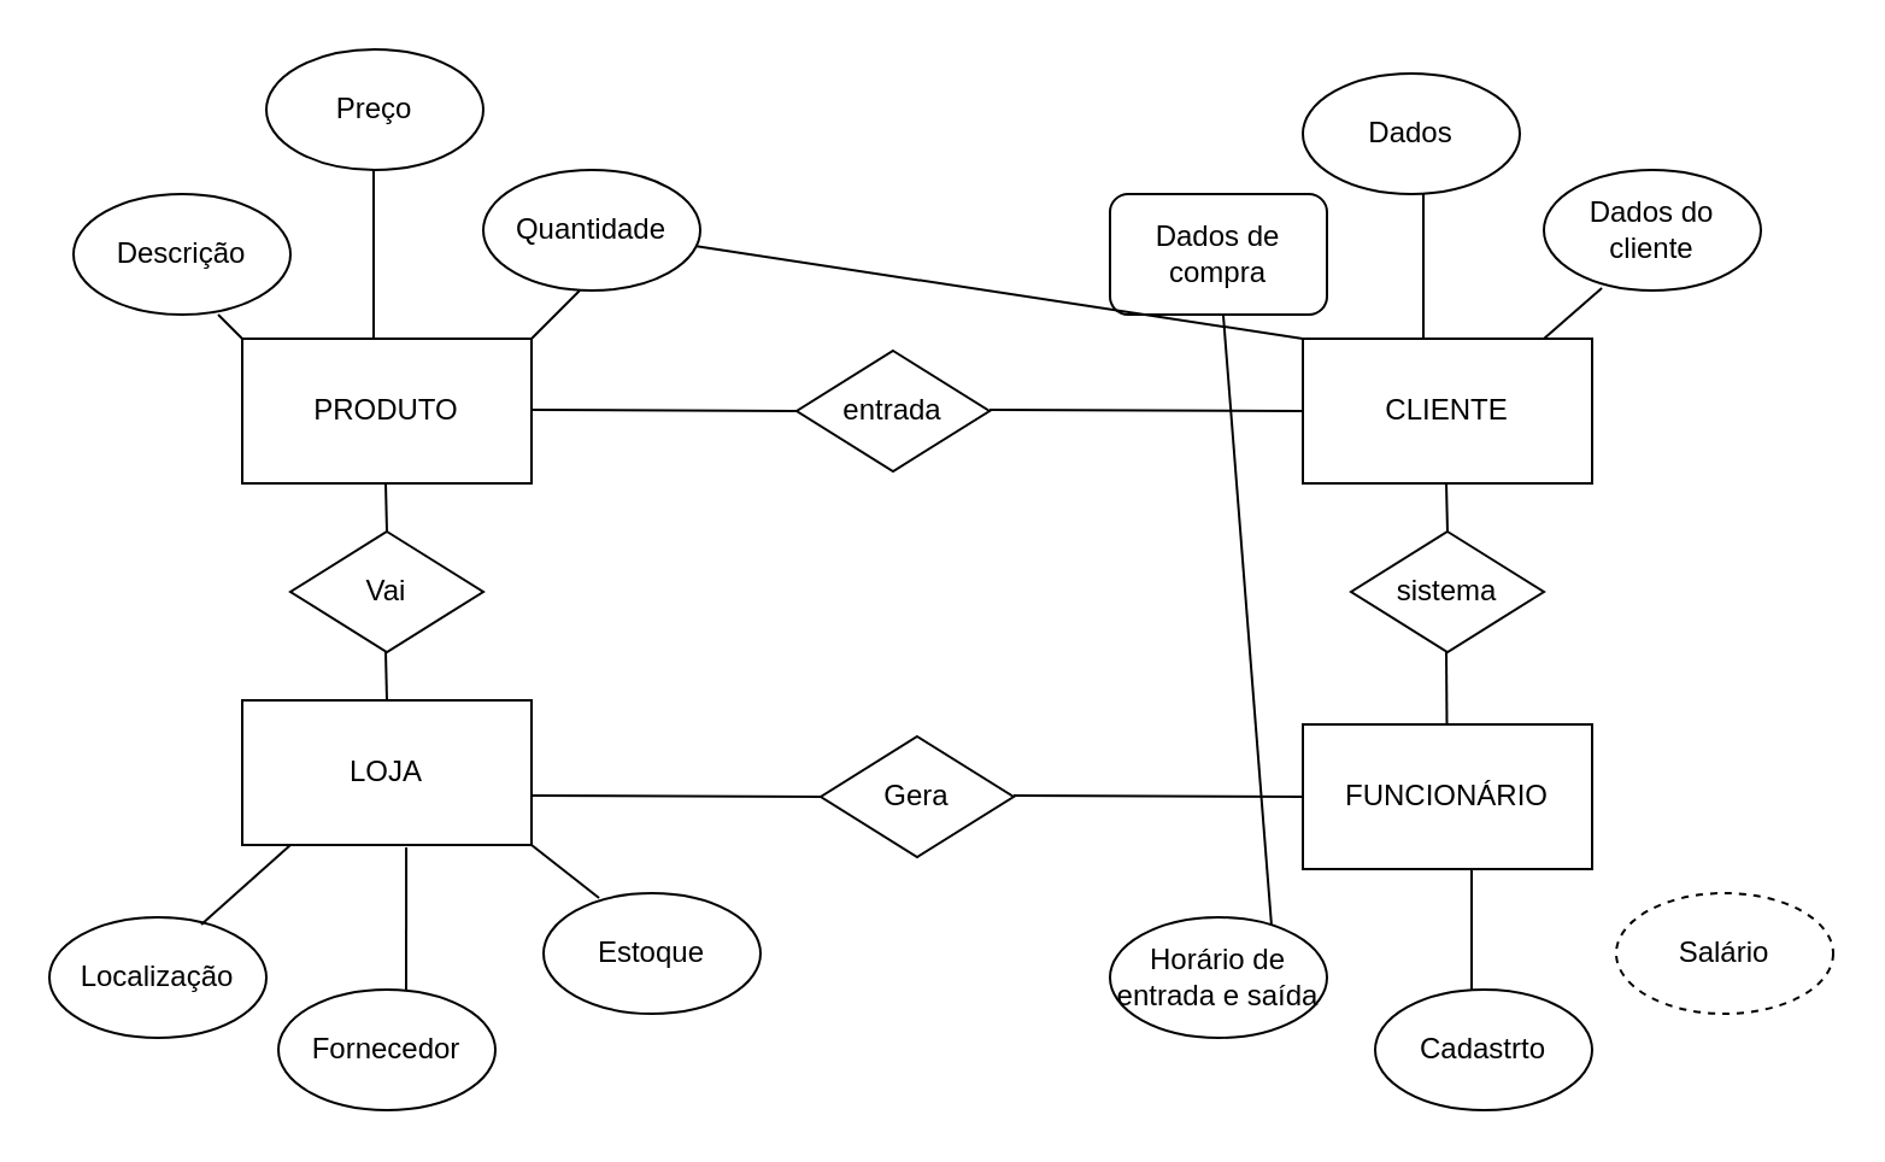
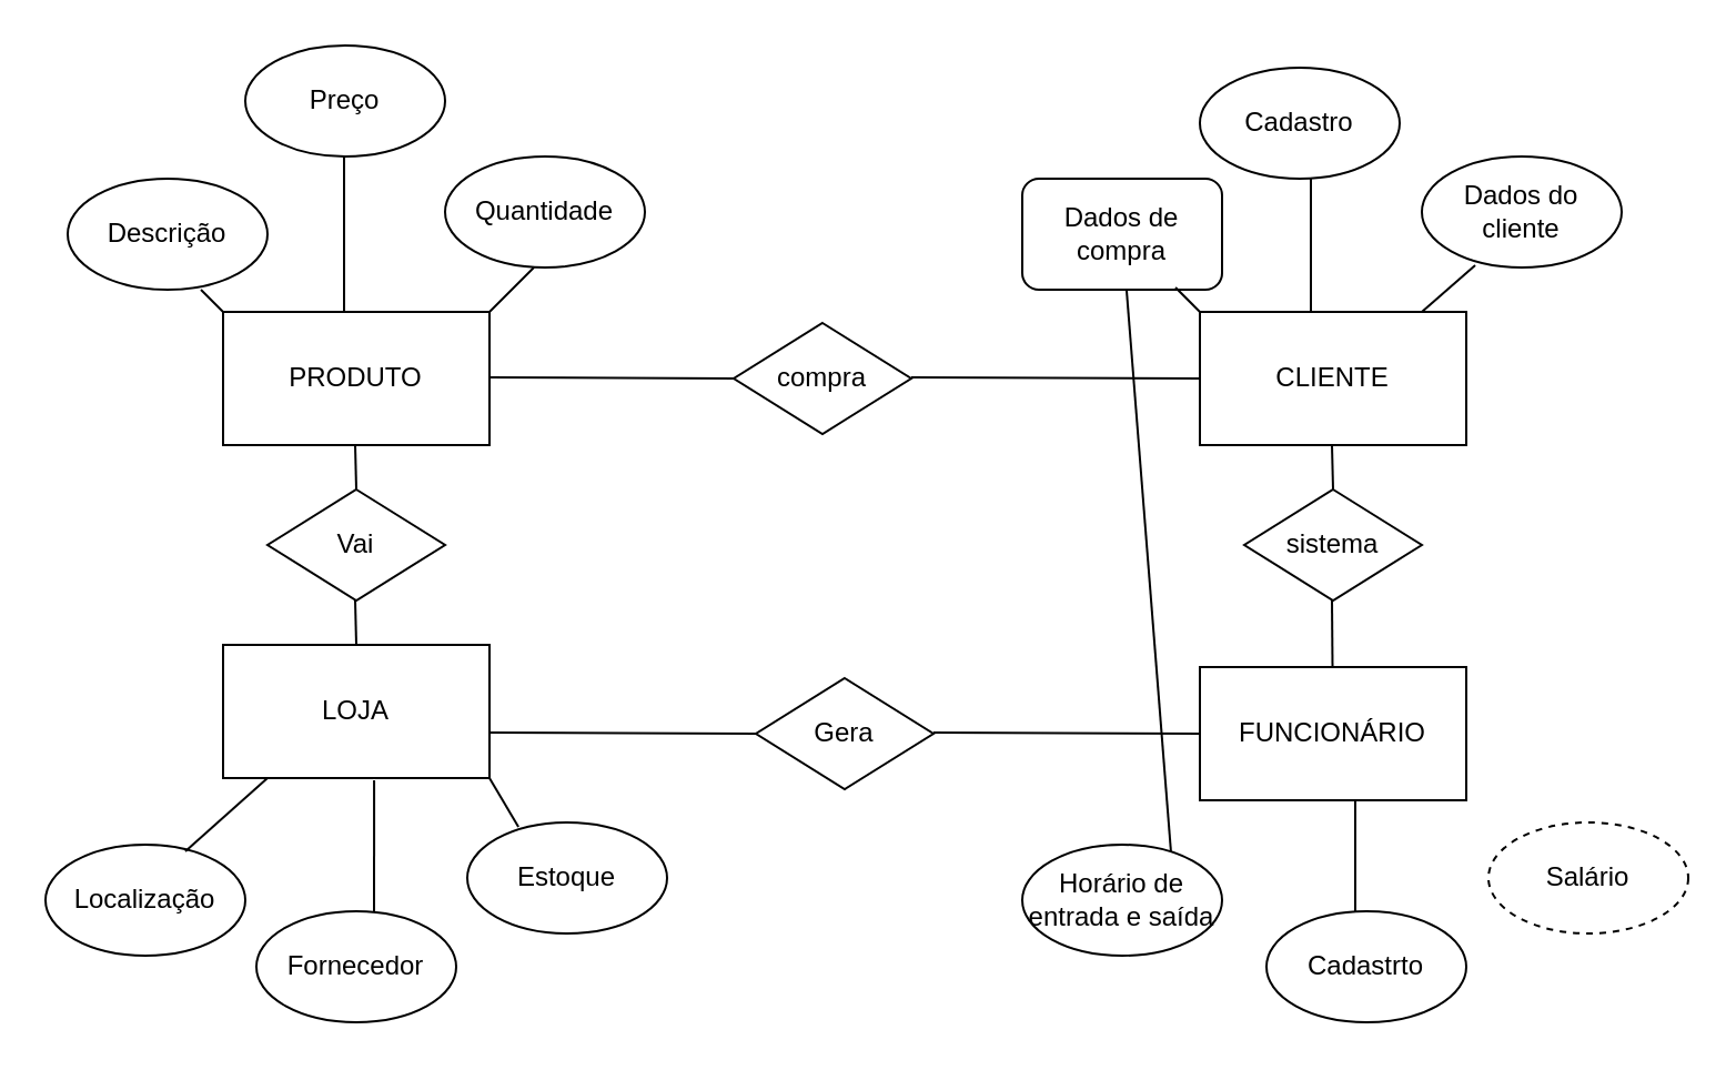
  <mxCell id="0" />
  <mxCell id="1" parent="0" />
  <mxCell id="2" value="PRODUTO" style="rounded=0;whiteSpace=wrap;html=1;" parent="1" vertex="1"><mxGeometry x="100" y="140" width="120" height="60" as="geometry" /></mxCell>
  <mxCell id="3" value="Descrição" style="ellipse;whiteSpace=wrap;html=1;" parent="1" vertex="1"><mxGeometry x="30" y="80" width="90" height="50" as="geometry" /></mxCell>
  <mxCell id="4" value="Preço" style="ellipse;whiteSpace=wrap;html=1;" parent="1" vertex="1"><mxGeometry x="110" y="20" width="90" height="50" as="geometry" /></mxCell>
  <mxCell id="5" value="Quantidade" style="ellipse;whiteSpace=wrap;html=1;" parent="1" vertex="1"><mxGeometry x="200" y="70" width="90" height="50" as="geometry" /></mxCell>
  <mxCell id="6" value="Localização" style="ellipse;whiteSpace=wrap;html=1;" parent="1" vertex="1"><mxGeometry x="20" y="380" width="90" height="50" as="geometry" /></mxCell>
- <mxCell id="7" value="Estoque" style="ellipse;whiteSpace=wrap;html=1;" parent="1" vertex="1"><mxGeometry x="225" y="370" width="90" height="50" as="geometry" /></mxCell>
+ <mxCell id="7" value="Estoque" style="ellipse;whiteSpace=wrap;html=1;" parent="1" vertex="1"><mxGeometry x="210" y="370" width="90" height="50" as="geometry" /></mxCell>
  <mxCell id="8" value="LOJA" style="rounded=0;whiteSpace=wrap;html=1;" parent="1" vertex="1"><mxGeometry x="100" y="290" width="120" height="60" as="geometry" /></mxCell>
  <mxCell id="9" value="Fornecedor" style="ellipse;whiteSpace=wrap;html=1;" parent="1" vertex="1"><mxGeometry x="115" y="410" width="90" height="50" as="geometry" /></mxCell>
  <mxCell id="10" value="CLIENTE" style="rounded=0;whiteSpace=wrap;html=1;" parent="1" vertex="1"><mxGeometry x="540" y="140" width="120" height="60" as="geometry" /></mxCell>
  <mxCell id="11" value="Dados de compra" style="whiteSpace=wrap;html=1;rounded=1;" parent="1" vertex="1"><mxGeometry x="460" y="80" width="90" height="50" as="geometry" /></mxCell>
  <mxCell id="12" value="Dados do cliente" style="ellipse;whiteSpace=wrap;html=1;" parent="1" vertex="1"><mxGeometry x="640" y="70" width="90" height="50" as="geometry" /></mxCell>
- <mxCell id="13" value="Dados" style="ellipse;whiteSpace=wrap;html=1;" parent="1" vertex="1"><mxGeometry x="540" y="30" width="90" height="50" as="geometry" /></mxCell>
+ <mxCell id="13" value="Cadastro" style="ellipse;whiteSpace=wrap;html=1;" parent="1" vertex="1"><mxGeometry x="540" y="30" width="90" height="50" as="geometry" /></mxCell>
  <mxCell id="14" value="FUNCIONÁRIO" style="rounded=0;whiteSpace=wrap;html=1;" parent="1" vertex="1"><mxGeometry x="540" y="300" width="120" height="60" as="geometry" /></mxCell>
  <mxCell id="15" value="Horário de entrada e saída" style="ellipse;whiteSpace=wrap;html=1;" parent="1" vertex="1"><mxGeometry x="460" y="380" width="90" height="50" as="geometry" /></mxCell>
  <mxCell id="16" value="Cadastrto" style="ellipse;whiteSpace=wrap;html=1;" parent="1" vertex="1"><mxGeometry x="570" y="410" width="90" height="50" as="geometry" /></mxCell>
  <mxCell id="17" value="Salário" style="ellipse;whiteSpace=wrap;html=1;dashed=1;" parent="1" vertex="1"><mxGeometry x="670" y="370" width="90" height="50" as="geometry" /></mxCell>
  <mxCell id="18" value="Vai" style="rhombus;whiteSpace=wrap;html=1;" parent="1" vertex="1"><mxGeometry x="120" y="220" width="80" height="50" as="geometry" /></mxCell>
  <mxCell id="19" value="sistema" style="rhombus;whiteSpace=wrap;html=1;" parent="1" vertex="1"><mxGeometry x="560" y="220" width="80" height="50" as="geometry" /></mxCell>
- <mxCell id="20" value="entrada" style="rhombus;whiteSpace=wrap;html=1;" parent="1" vertex="1"><mxGeometry x="330" y="145" width="80" height="50" as="geometry" /></mxCell>
+ <mxCell id="20" value="compra" style="rhombus;whiteSpace=wrap;html=1;" parent="1" vertex="1"><mxGeometry x="330" y="145" width="80" height="50" as="geometry" /></mxCell>
  <mxCell id="21" value="" style="endArrow=none;html=1;" parent="1" edge="1"><mxGeometry width="50" height="50" relative="1" as="geometry"><mxPoint x="220" y="140" as="sourcePoint" /><mxPoint x="240" y="120" as="targetPoint" /></mxGeometry></mxCell>
  <mxCell id="22" value="" style="endArrow=none;html=1;" parent="1" edge="1"><mxGeometry width="50" height="50" relative="1" as="geometry"><mxPoint x="154.5" y="140" as="sourcePoint" /><mxPoint x="154.5" y="70" as="targetPoint" /></mxGeometry></mxCell>
  <mxCell id="23" value="" style="endArrow=none;html=1;" parent="1" edge="1"><mxGeometry width="50" height="50" relative="1" as="geometry"><mxPoint x="100" y="140" as="sourcePoint" /><mxPoint x="90" y="130" as="targetPoint" /></mxGeometry></mxCell>
  <mxCell id="24" value="" style="endArrow=none;html=1;exitX=0.7;exitY=0.06;exitDx=0;exitDy=0;exitPerimeter=0;" parent="1" source="6" edge="1"><mxGeometry width="50" height="50" relative="1" as="geometry"><mxPoint x="90" y="380" as="sourcePoint" /><mxPoint x="120" y="350" as="targetPoint" /></mxGeometry></mxCell>
  <mxCell id="25" value="" style="endArrow=none;html=1;entryX=0.567;entryY=1.017;entryDx=0;entryDy=0;entryPerimeter=0;" parent="1" target="8" edge="1"><mxGeometry width="50" height="50" relative="1" as="geometry"><mxPoint x="168" y="410" as="sourcePoint" /><mxPoint x="176" y="360" as="targetPoint" /></mxGeometry></mxCell>
  <mxCell id="26" value="" style="endArrow=none;html=1;entryX=0.256;entryY=0.04;entryDx=0;entryDy=0;entryPerimeter=0;" parent="1" target="7" edge="1"><mxGeometry width="50" height="50" relative="1" as="geometry"><mxPoint x="220" y="350" as="sourcePoint" /><mxPoint x="240" y="380" as="targetPoint" /></mxGeometry></mxCell>
  <mxCell id="27" value="" style="endArrow=none;html=1;exitX=0.744;exitY=0.06;exitDx=0;exitDy=0;exitPerimeter=0;" parent="1" source="15" target="11" edge="1"><mxGeometry width="50" height="50" relative="1" as="geometry"><mxPoint x="530" y="380" as="sourcePoint" /><mxPoint x="550" y="370" as="targetPoint" /></mxGeometry></mxCell>
  <mxCell id="28" value="" style="endArrow=none;html=1;" parent="1" edge="1"><mxGeometry width="50" height="50" relative="1" as="geometry"><mxPoint x="610" y="410" as="sourcePoint" /><mxPoint x="610" y="360" as="targetPoint" /></mxGeometry></mxCell>
  <mxCell id="29" value="" style="endArrow=none;html=1;entryX=0.267;entryY=0.98;entryDx=0;entryDy=0;entryPerimeter=0;" parent="1" target="12" edge="1"><mxGeometry width="50" height="50" relative="1" as="geometry"><mxPoint x="640" y="140" as="sourcePoint" /><mxPoint x="680" y="100" as="targetPoint" /></mxGeometry></mxCell>
- <mxCell id="30" value="" style="endArrow=none;html=1;exitX=0;exitY=0;exitDx=0;exitDy=0;" parent="1" source="10" target="5" edge="1"><mxGeometry width="50" height="50" relative="1" as="geometry"><mxPoint x="450" y="170" as="sourcePoint" /><mxPoint x="440" y="140" as="targetPoint" /></mxGeometry></mxCell>
+ <mxCell id="30" value="" style="endArrow=none;html=1;exitX=0;exitY=0;exitDx=0;exitDy=0;entryX=0.767;entryY=0.98;entryDx=0;entryDy=0;entryPerimeter=0;" parent="1" source="10" target="11" edge="1"><mxGeometry width="50" height="50" relative="1" as="geometry"><mxPoint x="450" y="170" as="sourcePoint" /><mxPoint x="440" y="140" as="targetPoint" /></mxGeometry></mxCell>
  <mxCell id="31" value="" style="endArrow=none;html=1;" parent="1" edge="1"><mxGeometry width="50" height="50" relative="1" as="geometry"><mxPoint x="590" y="140" as="sourcePoint" /><mxPoint x="590" y="80" as="targetPoint" /></mxGeometry></mxCell>
  <mxCell id="32" value="Gera" style="rhombus;whiteSpace=wrap;html=1;" vertex="1" parent="1"><mxGeometry x="340" y="305" width="80" height="50" as="geometry" /></mxCell>
  <mxCell id="33" value="" style="endArrow=none;html=1;" edge="1" parent="1"><mxGeometry width="50" height="50" relative="1" as="geometry"><mxPoint x="160" y="290" as="sourcePoint" /><mxPoint x="159.5" y="270" as="targetPoint" /></mxGeometry></mxCell>
  <mxCell id="34" value="" style="endArrow=none;html=1;" edge="1" parent="1"><mxGeometry width="50" height="50" relative="1" as="geometry"><mxPoint x="160" y="220" as="sourcePoint" /><mxPoint x="159.5" y="200" as="targetPoint" /></mxGeometry></mxCell>
  <mxCell id="35" value="" style="endArrow=none;html=1;entryX=0;entryY=0.5;entryDx=0;entryDy=0;" edge="1" parent="1" target="32"><mxGeometry width="50" height="50" relative="1" as="geometry"><mxPoint x="220" y="329.5" as="sourcePoint" /><mxPoint x="290" y="329.5" as="targetPoint" /></mxGeometry></mxCell>
  <mxCell id="36" value="" style="endArrow=none;html=1;entryX=0;entryY=0.5;entryDx=0;entryDy=0;" edge="1" parent="1" target="14"><mxGeometry width="50" height="50" relative="1" as="geometry"><mxPoint x="420" y="329.5" as="sourcePoint" /><mxPoint x="500" y="329.5" as="targetPoint" /></mxGeometry></mxCell>
  <mxCell id="37" value="" style="endArrow=none;html=1;entryX=0;entryY=0.5;entryDx=0;entryDy=0;" edge="1" parent="1" target="20"><mxGeometry width="50" height="50" relative="1" as="geometry"><mxPoint x="220" y="169.5" as="sourcePoint" /><mxPoint x="300" y="169.5" as="targetPoint" /></mxGeometry></mxCell>
  <mxCell id="38" value="" style="endArrow=none;html=1;entryX=0;entryY=0.5;entryDx=0;entryDy=0;" edge="1" parent="1" target="10"><mxGeometry width="50" height="50" relative="1" as="geometry"><mxPoint x="410" y="169.5" as="sourcePoint" /><mxPoint x="480" y="169.5" as="targetPoint" /></mxGeometry></mxCell>
  <mxCell id="39" value="" style="endArrow=none;html=1;" edge="1" parent="1" source="14"><mxGeometry width="50" height="50" relative="1" as="geometry"><mxPoint x="600" y="300" as="sourcePoint" /><mxPoint x="599.5" y="270" as="targetPoint" /></mxGeometry></mxCell>
  <mxCell id="40" value="" style="endArrow=none;html=1;" edge="1" parent="1"><mxGeometry width="50" height="50" relative="1" as="geometry"><mxPoint x="600" y="220" as="sourcePoint" /><mxPoint x="599.5" y="200" as="targetPoint" /></mxGeometry></mxCell>
